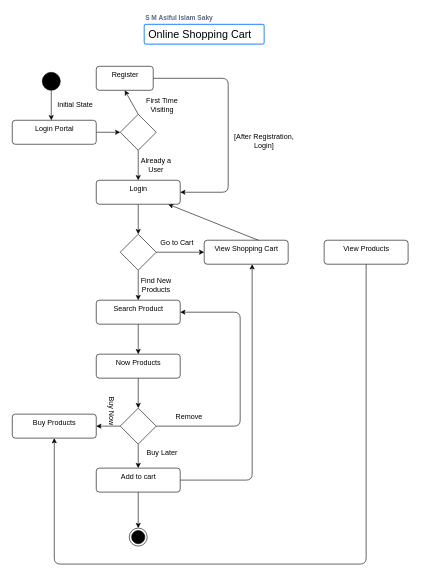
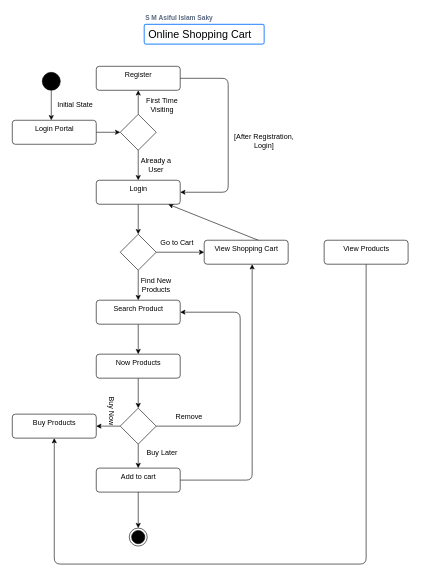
  <mxCell id="0" />
  <mxCell id="1" parent="0" />
  <mxCell id="2" style="edgeStyle=none;html=1;exitX=0.5;exitY=0;exitDx=0;exitDy=0;entryX=0.5;entryY=1;entryDx=0;entryDy=0;" edge="1" parent="1" source="4" target="19"><mxGeometry relative="1" as="geometry" /></mxCell>
  <mxCell id="3" style="edgeStyle=none;html=1;exitX=0.5;exitY=1;exitDx=0;exitDy=0;entryX=0.5;entryY=0;entryDx=0;entryDy=0;" edge="1" parent="1" source="4" target="17"><mxGeometry relative="1" as="geometry" /></mxCell>
  <mxCell id="4" value="" style="rhombus;" parent="1" vertex="1"><mxGeometry x="200" y="190" width="60" height="60" as="geometry" /></mxCell>
  <mxCell id="5" style="edgeStyle=none;html=1;exitX=0.5;exitY=1;exitDx=0;exitDy=0;" edge="1" parent="1" source="6"><mxGeometry relative="1" as="geometry"><mxPoint x="230" y="590" as="targetPoint" /></mxGeometry></mxCell>
  <mxCell id="6" value="Search Product" style="html=1;align=center;verticalAlign=top;rounded=1;absoluteArcSize=1;arcSize=10;dashed=0;" parent="1" vertex="1"><mxGeometry x="160" y="500" width="140" height="40" as="geometry" /></mxCell>
  <mxCell id="7" style="edgeStyle=none;html=1;exitX=0.5;exitY=1;exitDx=0;exitDy=0;entryX=0.5;entryY=0;entryDx=0;entryDy=0;" edge="1" parent="1" source="9" target="23"><mxGeometry relative="1" as="geometry" /></mxCell>
  <mxCell id="8" style="edgeStyle=none;html=1;exitX=1;exitY=0.5;exitDx=0;exitDy=0;entryX=0.571;entryY=1;entryDx=0;entryDy=0;entryPerimeter=0;" edge="1" parent="1" source="9" target="13"><mxGeometry relative="1" as="geometry"><mxPoint x="450" y="450" as="targetPoint" /><Array as="points"><mxPoint x="420" y="800" /></Array></mxGeometry></mxCell>
  <mxCell id="9" value="Add to cart" style="html=1;align=center;verticalAlign=top;rounded=1;absoluteArcSize=1;arcSize=10;dashed=0;" parent="1" vertex="1"><mxGeometry x="160" y="780" width="140" height="40" as="geometry" /></mxCell>
  <mxCell id="10" style="edgeStyle=none;html=1;exitX=0.5;exitY=1;exitDx=0;exitDy=0;entryX=0.5;entryY=0;entryDx=0;entryDy=0;" edge="1" parent="1" source="11" target="31"><mxGeometry relative="1" as="geometry" /></mxCell>
  <mxCell id="11" value="Now Products" style="html=1;align=center;verticalAlign=top;rounded=1;absoluteArcSize=1;arcSize=10;dashed=0;" parent="1" vertex="1"><mxGeometry x="160" y="590" width="140" height="40" as="geometry" /></mxCell>
  <mxCell id="12" style="edgeStyle=none;html=1;exitX=1;exitY=0.5;exitDx=0;exitDy=0;" edge="1" parent="1" source="13" target="17"><mxGeometry relative="1" as="geometry" /></mxCell>
  <mxCell id="13" value="View Shopping Cart" style="html=1;align=center;verticalAlign=top;rounded=1;absoluteArcSize=1;arcSize=10;dashed=0;" parent="1" vertex="1"><mxGeometry x="340" y="400" width="140" height="40" as="geometry" /></mxCell>
  <mxCell id="14" style="edgeStyle=none;html=1;exitX=0.5;exitY=1;exitDx=0;exitDy=0;entryX=0.5;entryY=1;entryDx=0;entryDy=0;" edge="1" parent="1" source="15" target="32"><mxGeometry relative="1" as="geometry"><mxPoint x="90" y="740" as="targetPoint" /><Array as="points"><mxPoint x="610" y="940" /><mxPoint x="90" y="940" /></Array></mxGeometry></mxCell>
  <mxCell id="15" value="View Products" style="html=1;align=center;verticalAlign=top;rounded=1;absoluteArcSize=1;arcSize=10;dashed=0;" parent="1" vertex="1"><mxGeometry x="540" y="400" width="140" height="40" as="geometry" /></mxCell>
  <mxCell id="16" style="edgeStyle=none;html=1;exitX=0.5;exitY=1;exitDx=0;exitDy=0;" edge="1" parent="1" source="17" target="27"><mxGeometry relative="1" as="geometry" /></mxCell>
  <mxCell id="17" value="Login" style="html=1;align=center;verticalAlign=top;rounded=1;absoluteArcSize=1;arcSize=10;dashed=0;" parent="1" vertex="1"><mxGeometry x="160" y="300" width="140" height="40" as="geometry" /></mxCell>
  <mxCell id="18" style="edgeStyle=none;html=1;exitX=1;exitY=0.5;exitDx=0;exitDy=0;entryX=1;entryY=0.5;entryDx=0;entryDy=0;" edge="1" parent="1" source="19" target="17"><mxGeometry relative="1" as="geometry"><Array as="points"><mxPoint x="380" y="130" /><mxPoint x="380" y="320" /></Array></mxGeometry></mxCell>
- <mxCell id="19" value="Register" style="html=1;align=center;verticalAlign=top;rounded=1;absoluteArcSize=1;arcSize=10;dashed=0;" parent="1" vertex="1"><mxGeometry x="160" y="110" width="95" height="40" as="geometry" /></mxCell>
+ <mxCell id="19" value="Register" style="html=1;align=center;verticalAlign=top;rounded=1;absoluteArcSize=1;arcSize=10;dashed=0;" parent="1" vertex="1"><mxGeometry x="160" y="110" width="140" height="40" as="geometry" /></mxCell>
  <mxCell id="20" style="edgeStyle=none;html=1;exitX=1;exitY=0.5;exitDx=0;exitDy=0;entryX=0;entryY=0.5;entryDx=0;entryDy=0;" edge="1" parent="1" source="21" target="4"><mxGeometry relative="1" as="geometry" /></mxCell>
  <mxCell id="21" value="Login Portal" style="html=1;align=center;verticalAlign=top;rounded=1;absoluteArcSize=1;arcSize=10;dashed=0;" parent="1" vertex="1"><mxGeometry x="20" y="200" width="140" height="40" as="geometry" /></mxCell>
  <mxCell id="22" value="" style="ellipse;fillColor=strokeColor;" parent="1" vertex="1"><mxGeometry x="70" y="120" width="30" height="30" as="geometry" /></mxCell>
  <mxCell id="23" value="" style="ellipse;html=1;shape=endState;fillColor=strokeColor;" parent="1" vertex="1"><mxGeometry x="215" y="880" width="30" height="30" as="geometry" /></mxCell>
  <mxCell id="24" value="" style="endArrow=classic;html=1;exitX=0.5;exitY=1;exitDx=0;exitDy=0;" parent="1" edge="1" source="22"><mxGeometry width="50" height="50" relative="1" as="geometry"><mxPoint x="80" y="190" as="sourcePoint" /><mxPoint x="85" y="200" as="targetPoint" /></mxGeometry></mxCell>
  <mxCell id="25" style="edgeStyle=none;html=1;exitX=0.5;exitY=1;exitDx=0;exitDy=0;entryX=0.5;entryY=0;entryDx=0;entryDy=0;" edge="1" parent="1" source="27" target="6"><mxGeometry relative="1" as="geometry" /></mxCell>
  <mxCell id="26" style="edgeStyle=none;html=1;exitX=1;exitY=0.5;exitDx=0;exitDy=0;entryX=0;entryY=0.5;entryDx=0;entryDy=0;" edge="1" parent="1" source="27" target="13"><mxGeometry relative="1" as="geometry" /></mxCell>
  <mxCell id="27" value="" style="rhombus;" vertex="1" parent="1"><mxGeometry x="200" y="390" width="60" height="60" as="geometry" /></mxCell>
  <mxCell id="28" style="edgeStyle=none;html=1;exitX=1;exitY=0.5;exitDx=0;exitDy=0;entryX=1;entryY=0.5;entryDx=0;entryDy=0;" edge="1" parent="1" source="31" target="6"><mxGeometry relative="1" as="geometry"><mxPoint x="390" y="470" as="targetPoint" /><Array as="points"><mxPoint x="400" y="710" /><mxPoint x="400" y="520" /></Array></mxGeometry></mxCell>
  <mxCell id="29" style="edgeStyle=none;html=1;exitX=0.5;exitY=1;exitDx=0;exitDy=0;entryX=0.5;entryY=0;entryDx=0;entryDy=0;" edge="1" parent="1" source="31" target="9"><mxGeometry relative="1" as="geometry" /></mxCell>
  <mxCell id="30" style="edgeStyle=none;html=1;exitX=0;exitY=0.5;exitDx=0;exitDy=0;entryX=1;entryY=0.5;entryDx=0;entryDy=0;" edge="1" parent="1" source="31" target="32"><mxGeometry relative="1" as="geometry" /></mxCell>
  <mxCell id="31" value="" style="rhombus;" vertex="1" parent="1"><mxGeometry x="200" y="680" width="60" height="60" as="geometry" /></mxCell>
  <mxCell id="32" value="Buy Products" style="html=1;align=center;verticalAlign=top;rounded=1;absoluteArcSize=1;arcSize=10;dashed=0;" vertex="1" parent="1"><mxGeometry x="20" y="690" width="140" height="40" as="geometry" /></mxCell>
  <mxCell id="33" value="Already a User" style="text;html=1;strokeColor=none;fillColor=none;align=center;verticalAlign=middle;whiteSpace=wrap;rounded=0;" vertex="1" parent="1"><mxGeometry x="230" y="260" width="60" height="30" as="geometry" /></mxCell>
  <mxCell id="34" value="First Time Visiting" style="text;html=1;strokeColor=none;fillColor=none;align=center;verticalAlign=middle;whiteSpace=wrap;rounded=0;" vertex="1" parent="1"><mxGeometry x="240" y="160" width="60" height="30" as="geometry" /></mxCell>
  <mxCell id="35" value="[After Registration, Login]" style="text;html=1;strokeColor=none;fillColor=none;align=center;verticalAlign=middle;whiteSpace=wrap;rounded=0;" vertex="1" parent="1"><mxGeometry x="380" y="220" width="120" height="30" as="geometry" /></mxCell>
  <mxCell id="36" value="Initial State" style="text;html=1;strokeColor=none;fillColor=none;align=center;verticalAlign=middle;whiteSpace=wrap;rounded=0;" vertex="1" parent="1"><mxGeometry x="80" y="160" width="90" height="30" as="geometry" /></mxCell>
  <mxCell id="37" value="Go to Cart" style="text;html=1;strokeColor=none;fillColor=none;align=center;verticalAlign=middle;whiteSpace=wrap;rounded=0;" vertex="1" parent="1"><mxGeometry x="250" y="390" width="90" height="30" as="geometry" /></mxCell>
  <mxCell id="38" value="Find New Products" style="text;html=1;strokeColor=none;fillColor=none;align=center;verticalAlign=middle;whiteSpace=wrap;rounded=0;" vertex="1" parent="1"><mxGeometry x="215" y="460" width="90" height="30" as="geometry" /></mxCell>
  <mxCell id="39" value="Remove" style="text;html=1;strokeColor=none;fillColor=none;align=center;verticalAlign=middle;whiteSpace=wrap;rounded=0;" vertex="1" parent="1"><mxGeometry x="270" y="680" width="90" height="30" as="geometry" /></mxCell>
  <mxCell id="40" value="Buy Later" style="text;html=1;strokeColor=none;fillColor=none;align=center;verticalAlign=middle;whiteSpace=wrap;rounded=0;" vertex="1" parent="1"><mxGeometry x="225" y="740" width="90" height="30" as="geometry" /></mxCell>
  <mxCell id="41" value="Buy Now" style="text;html=1;strokeColor=none;fillColor=none;align=center;verticalAlign=middle;whiteSpace=wrap;rounded=0;rotation=90;" vertex="1" parent="1"><mxGeometry x="140" y="670" width="90" height="30" as="geometry" /></mxCell>
  <mxCell id="42" value="S M Asiful Islam Saky" style="fillColor=none;strokeColor=none;html=1;fontSize=11;fontStyle=0;align=left;fontColor=#596780;fontStyle=1;fontSize=11" vertex="1" parent="1"><mxGeometry x="240" width="240" height="20" as="geometry" y="20" /></mxCell>
  <mxCell id="43" value="&lt;font style=&quot;font-size: 18px;&quot;&gt;Online Shopping Cart&lt;/font&gt;" style="rounded=1;arcSize=9;align=left;spacingLeft=5;strokeColor=#4C9AFF;html=1;strokeWidth=2;fontSize=12" vertex="1" parent="1"><mxGeometry x="240" y="40" width="200" height="33" as="geometry" /></mxCell>
